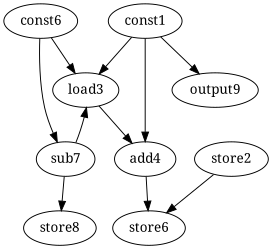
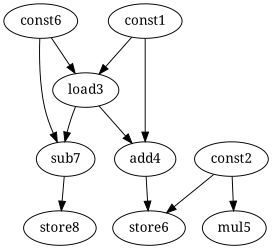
  digraph {
    fontname="Noto Serif"
    node [fontname="Noto Serif" opcode=const]
    edge [fontname="Noto Serif" operand=0]
    n1 [label=const6]
    load3 [opcode=load]
    sub7 [opcode=sub]
    add4 [opcode=add]
    n5 [label=store8 opcode=output]
    const1
-   output9 [opcode=output]
    store6 [opcode=store]
-   const2 [label=store2]
+   mul5 [opcode=mul]
+   const2
    n1 -> load3
    n1 -> sub7
-   sub7 -> load3 [operand=1]
+   load3 -> sub7 [operand=1]
    load3 -> add4 [operand=1]
    sub7 -> n5
    add4 -> store6
    const1 -> load3
    const1 -> add4
-   const1 -> output9
    const2 -> store6 [operand=1]
+   const2 -> mul5 [operand=1]
  }
